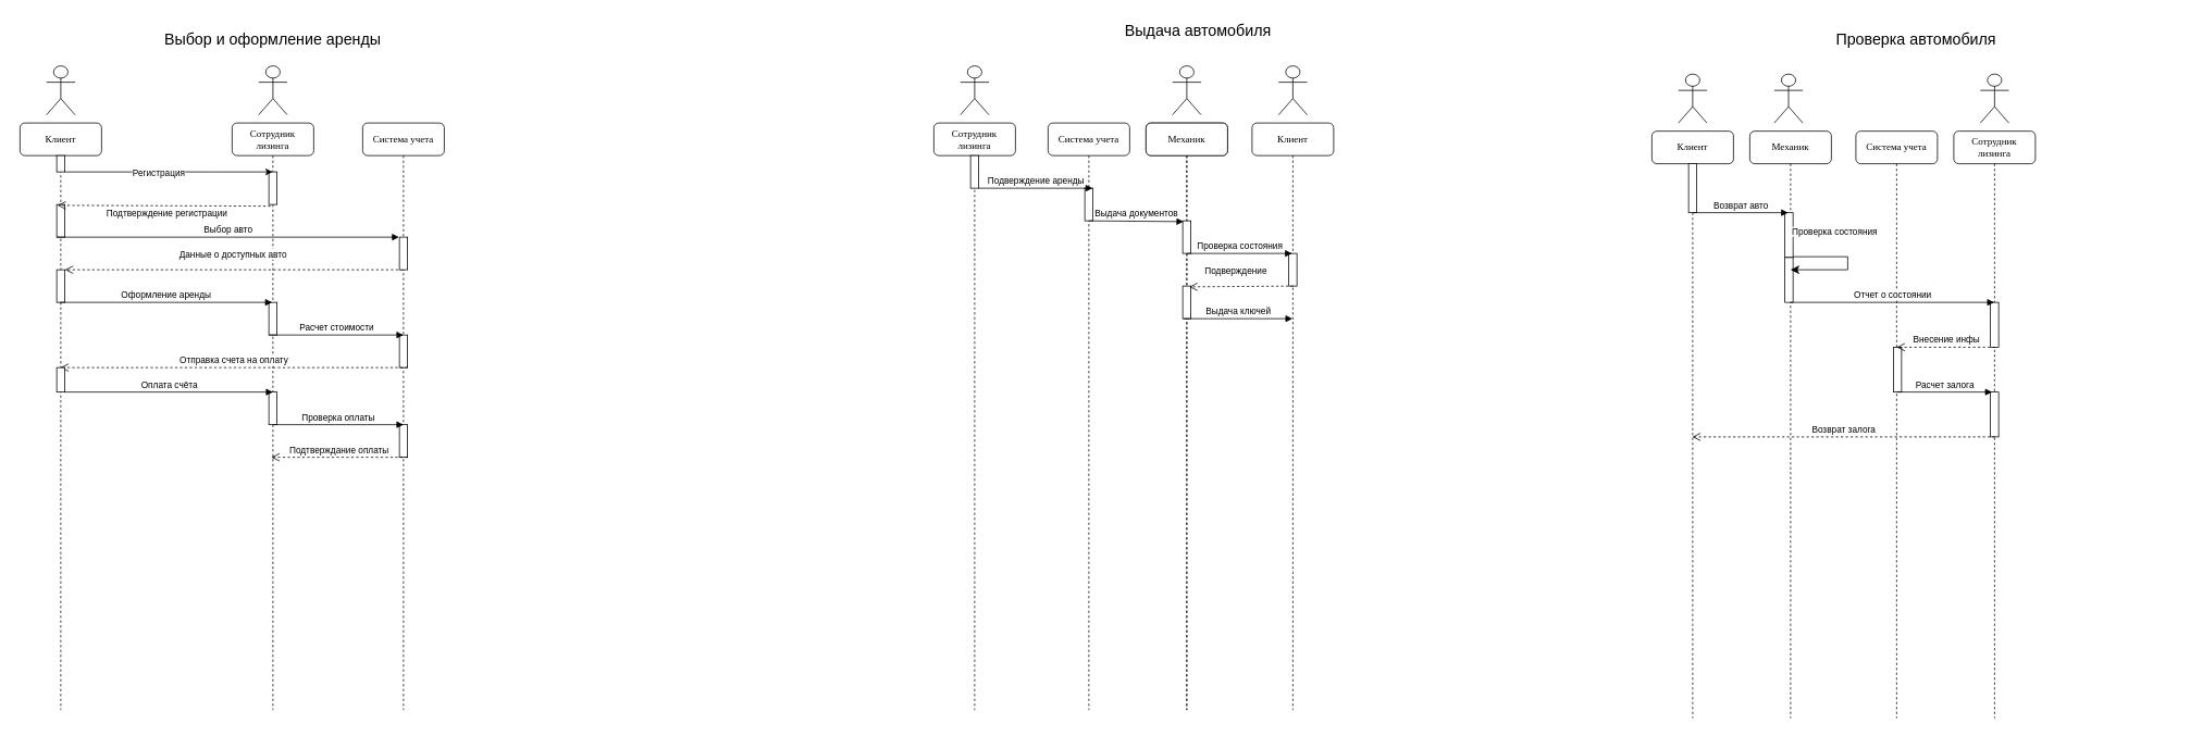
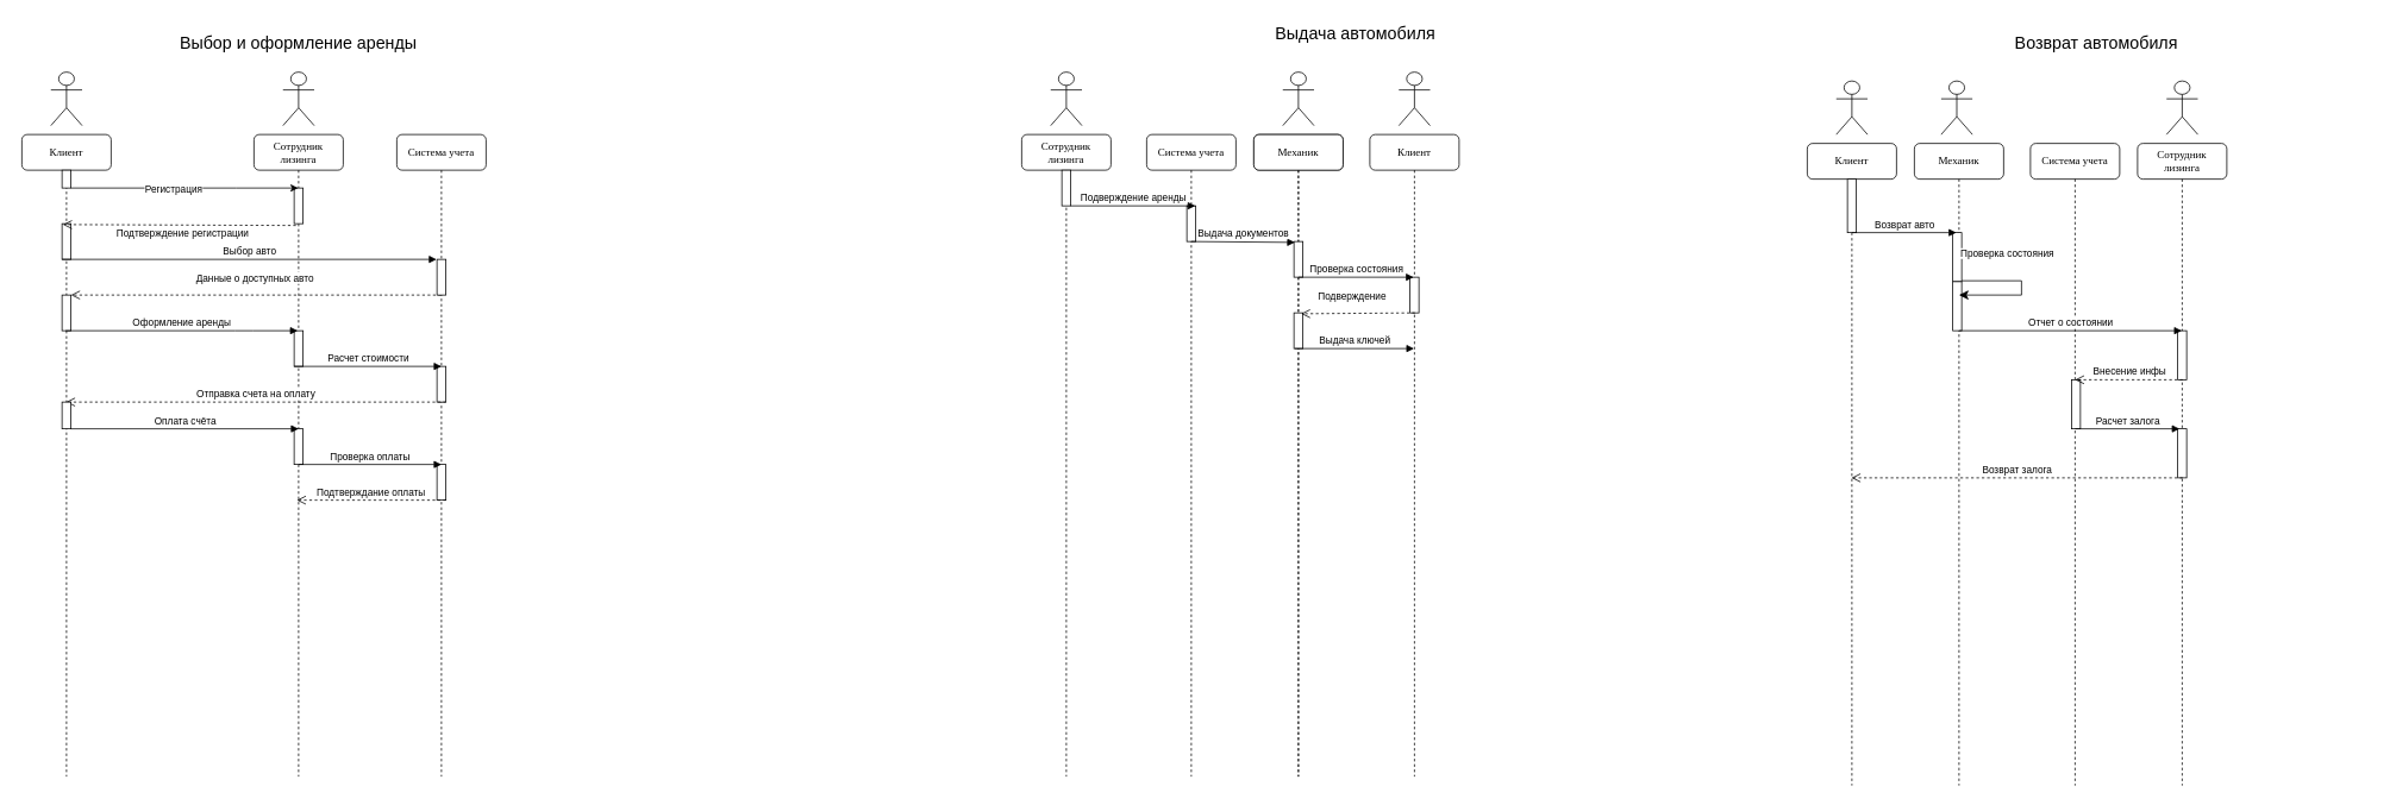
  <mxCell id="0" />
  <mxCell id="1" parent="0" />
  <mxCell id="2" value="Сотрудник лизинга" style="shape=umlLifeline;perimeter=lifelinePerimeter;whiteSpace=wrap;html=1;container=1;collapsible=0;recursiveResize=0;outlineConnect=0;rounded=1;shadow=0;comic=0;labelBackgroundColor=none;strokeWidth=1;fontFamily=Verdana;fontSize=12;align=center;" parent="1" vertex="1"><mxGeometry x="284" y="150" width="100" height="720" as="geometry" /></mxCell>
  <mxCell id="3" value="" style="html=1;points=[];perimeter=orthogonalPerimeter;" parent="2" vertex="1"><mxGeometry x="45" y="220" width="10" height="40" as="geometry" /></mxCell>
  <mxCell id="4" value="" style="html=1;points=[];perimeter=orthogonalPerimeter;" parent="2" vertex="1"><mxGeometry x="45" y="60" width="10" height="40" as="geometry" /></mxCell>
  <mxCell id="5" value="" style="html=1;verticalAlign=bottom;endArrow=open;dashed=1;endSize=8;" parent="2" edge="1"><mxGeometry relative="1" as="geometry"><mxPoint x="209.5" y="180" as="sourcePoint" /><mxPoint x="-205" y="180" as="targetPoint" /><Array as="points"><mxPoint x="-10" y="180" /></Array></mxGeometry></mxCell>
  <mxCell id="6" value="" style="html=1;points=[];perimeter=orthogonalPerimeter;" parent="2" vertex="1"><mxGeometry x="45" y="330" width="10" height="40" as="geometry" /></mxCell>
  <mxCell id="7" value="Система учета" style="shape=umlLifeline;perimeter=lifelinePerimeter;whiteSpace=wrap;html=1;container=1;collapsible=0;recursiveResize=0;outlineConnect=0;rounded=1;shadow=0;comic=0;labelBackgroundColor=none;strokeWidth=1;fontFamily=Verdana;fontSize=12;align=center;" parent="1" vertex="1"><mxGeometry x="444" y="150" width="100" height="720" as="geometry" /></mxCell>
  <mxCell id="8" value="" style="html=1;points=[];perimeter=orthogonalPerimeter;" parent="7" vertex="1"><mxGeometry x="45" y="140" width="10" height="40" as="geometry" /></mxCell>
  <mxCell id="9" value="" style="html=1;points=[];perimeter=orthogonalPerimeter;" parent="7" vertex="1"><mxGeometry x="45" y="260" width="10" height="40" as="geometry" /></mxCell>
  <mxCell id="10" value="" style="html=1;points=[];perimeter=orthogonalPerimeter;" parent="7" vertex="1"><mxGeometry x="45" y="370" width="10" height="40" as="geometry" /></mxCell>
  <mxCell id="11" value="Проверка оплаты" style="html=1;verticalAlign=bottom;endArrow=block;" parent="7" edge="1"><mxGeometry width="80" relative="1" as="geometry"><mxPoint x="-110" y="370" as="sourcePoint" /><mxPoint x="50" y="370" as="targetPoint" /></mxGeometry></mxCell>
  <mxCell id="12" value="Клиент" style="shape=umlLifeline;perimeter=lifelinePerimeter;whiteSpace=wrap;html=1;container=1;collapsible=0;recursiveResize=0;outlineConnect=0;rounded=1;shadow=0;comic=0;labelBackgroundColor=none;strokeWidth=1;fontFamily=Verdana;fontSize=12;align=center;" parent="1" vertex="1"><mxGeometry x="24" y="150" width="100" height="720" as="geometry" /></mxCell>
  <mxCell id="13" value="" style="html=1;points=[];perimeter=orthogonalPerimeter;" parent="12" vertex="1"><mxGeometry x="45" y="40" width="10" height="20" as="geometry" /></mxCell>
  <mxCell id="14" value="" style="html=1;points=[];perimeter=orthogonalPerimeter;" parent="12" vertex="1"><mxGeometry x="45" y="100" width="10" height="40" as="geometry" /></mxCell>
  <mxCell id="15" value="" style="shape=umlActor;verticalLabelPosition=bottom;verticalAlign=top;html=1;outlineConnect=0;" parent="1" vertex="1"><mxGeometry x="56.5" y="80" width="35" height="60" as="geometry" /></mxCell>
  <mxCell id="16" value="" style="shape=umlActor;verticalLabelPosition=bottom;verticalAlign=top;html=1;outlineConnect=0;" parent="1" vertex="1"><mxGeometry x="316.5" y="80" width="35" height="60" as="geometry" /></mxCell>
  <mxCell id="17" value="&lt;font style=&quot;font-size: 19px&quot;&gt;Выбор и оформление аренды&lt;/font&gt;" style="text;whiteSpace=wrap;html=1;align=center;" parent="1" vertex="1"><mxGeometry x="20.25" y="30" width="627.5" height="30" as="geometry" /></mxCell>
  <mxCell id="18" style="edgeStyle=orthogonalEdgeStyle;rounded=0;orthogonalLoop=1;jettySize=auto;html=1;" parent="1" source="13" target="2" edge="1"><mxGeometry relative="1" as="geometry"><Array as="points"><mxPoint x="264" y="210" /><mxPoint x="264" y="210" /></Array><mxPoint x="204" y="230" as="targetPoint" /></mxGeometry></mxCell>
  <mxCell id="19" value="Регистрация" style="edgeLabel;html=1;align=center;verticalAlign=middle;resizable=0;points=[];" parent="18" vertex="1" connectable="0"><mxGeometry x="-0.238" y="1" relative="1" as="geometry"><mxPoint x="17" y="1" as="offset" /></mxGeometry></mxCell>
  <mxCell id="20" value="Данные о доступных авто" style="html=1;verticalAlign=bottom;endArrow=open;dashed=1;endSize=8;" parent="1" source="67" target="12" edge="1"><mxGeometry y="213" relative="1" as="geometry"><mxPoint x="494" y="390" as="sourcePoint" /><mxPoint x="414" y="390" as="targetPoint" /><Array as="points" /><mxPoint x="211" y="-30" as="offset" /></mxGeometry></mxCell>
  <mxCell id="21" value="Отправка счета на оплату" style="html=1;verticalAlign=bottom;endArrow=open;dashed=1;endSize=8;exitX=1;exitY=1;exitDx=0;exitDy=0;exitPerimeter=0;" parent="1" source="9" target="12" edge="1"><mxGeometry relative="1" as="geometry"><mxPoint x="334" y="430" as="sourcePoint" /><mxPoint x="254" y="430" as="targetPoint" /></mxGeometry></mxCell>
  <mxCell id="22" value="Система учета" style="shape=umlLifeline;perimeter=lifelinePerimeter;whiteSpace=wrap;html=1;container=1;collapsible=0;recursiveResize=0;outlineConnect=0;rounded=1;shadow=0;comic=0;labelBackgroundColor=none;strokeWidth=1;fontFamily=Verdana;fontSize=12;align=center;" parent="1" vertex="1"><mxGeometry x="1284" y="150" width="100" height="720" as="geometry" /></mxCell>
  <mxCell id="23" value="" style="html=1;points=[];perimeter=orthogonalPerimeter;" parent="22" vertex="1"><mxGeometry x="45" y="80" width="10" height="40" as="geometry" /></mxCell>
  <mxCell id="24" value="Складской рабочий" style="shape=umlLifeline;perimeter=lifelinePerimeter;whiteSpace=wrap;html=1;container=1;collapsible=0;recursiveResize=0;outlineConnect=0;rounded=1;shadow=0;comic=0;labelBackgroundColor=none;strokeWidth=1;fontFamily=Verdana;fontSize=12;align=center;" parent="1" vertex="1"><mxGeometry x="1404" y="150" width="100" height="720" as="geometry" /></mxCell>
- <mxCell id="25" value="&lt;font style=&quot;font-size: 19px&quot;&gt;Выдача автомобиля&lt;/font&gt;" style="text;whiteSpace=wrap;html=1;align=center;" parent="1" vertex="1"><mxGeometry x="1154" y="20" width="627.5" height="30" as="geometry" /></mxCell>
+ <mxCell id="25" value="&lt;font style=&quot;font-size: 19px&quot;&gt;Выдача автомобиля&lt;/font&gt;" style="text;whiteSpace=wrap;html=1;align=center;" parent="1" vertex="1"><mxGeometry x="1204" y="20" width="627.5" height="30" as="geometry" /></mxCell>
  <mxCell id="26" value="" style="group" parent="1" vertex="1" connectable="0"><mxGeometry x="1144" y="80" width="100" height="790" as="geometry" /></mxCell>
  <mxCell id="27" value="Сотрудник лизинга" style="shape=umlLifeline;perimeter=lifelinePerimeter;whiteSpace=wrap;html=1;container=1;collapsible=0;recursiveResize=0;outlineConnect=0;rounded=1;shadow=0;comic=0;labelBackgroundColor=none;strokeWidth=1;fontFamily=Verdana;fontSize=12;align=center;" parent="26" vertex="1"><mxGeometry y="70" width="100" height="720" as="geometry" /></mxCell>
  <mxCell id="28" value="" style="shape=umlActor;verticalLabelPosition=bottom;verticalAlign=top;html=1;outlineConnect=0;" parent="26" vertex="1"><mxGeometry x="32.5" width="35" height="60" as="geometry" /></mxCell>
  <mxCell id="29" value="" style="html=1;points=[];perimeter=orthogonalPerimeter;" parent="26" vertex="1"><mxGeometry x="45" y="110" width="10" height="40" as="geometry" /></mxCell>
  <mxCell id="30" value="Подверждение аренды" style="html=1;verticalAlign=bottom;endArrow=block;" parent="26" edge="1"><mxGeometry width="80" relative="1" as="geometry"><mxPoint x="55" y="150" as="sourcePoint" /><mxPoint x="194.5" y="150" as="targetPoint" /></mxGeometry></mxCell>
  <mxCell id="31" value="" style="group" parent="1" vertex="1" connectable="0"><mxGeometry x="1404" y="80" width="100" height="790" as="geometry" /></mxCell>
  <mxCell id="32" value="" style="shape=umlActor;verticalLabelPosition=bottom;verticalAlign=top;html=1;outlineConnect=0;" parent="31" vertex="1"><mxGeometry x="32.5" width="35" height="60" as="geometry" /></mxCell>
  <mxCell id="33" value="Механик" style="shape=umlLifeline;perimeter=lifelinePerimeter;whiteSpace=wrap;html=1;container=1;collapsible=0;recursiveResize=0;outlineConnect=0;rounded=1;shadow=0;comic=0;labelBackgroundColor=none;strokeWidth=1;fontFamily=Verdana;fontSize=12;align=center;" parent="31" vertex="1"><mxGeometry y="70" width="100" height="720" as="geometry" /></mxCell>
  <mxCell id="34" value="" style="html=1;points=[];perimeter=orthogonalPerimeter;" parent="33" vertex="1"><mxGeometry x="45" y="120" width="10" height="40" as="geometry" /></mxCell>
  <mxCell id="35" value="Выдача документов" style="html=1;verticalAlign=bottom;endArrow=block;entryX=0.1;entryY=0.025;entryDx=0;entryDy=0;entryPerimeter=0;" parent="31" target="34" edge="1"><mxGeometry width="80" relative="1" as="geometry"><mxPoint x="-70" y="190" as="sourcePoint" /><mxPoint x="40" y="190" as="targetPoint" /></mxGeometry></mxCell>
  <mxCell id="36" value="" style="html=1;points=[];perimeter=orthogonalPerimeter;" parent="31" vertex="1"><mxGeometry x="45" y="270" width="10" height="40" as="geometry" /></mxCell>
  <mxCell id="37" value="" style="group" parent="1" vertex="1" connectable="0"><mxGeometry x="1534" y="80" width="100" height="790" as="geometry" /></mxCell>
  <mxCell id="38" value="Клиент" style="shape=umlLifeline;perimeter=lifelinePerimeter;whiteSpace=wrap;html=1;container=1;collapsible=0;recursiveResize=0;outlineConnect=0;rounded=1;shadow=0;comic=0;labelBackgroundColor=none;strokeWidth=1;fontFamily=Verdana;fontSize=12;align=center;" parent="37" vertex="1"><mxGeometry y="70" width="100" height="720" as="geometry" /></mxCell>
  <mxCell id="39" value="" style="html=1;points=[];perimeter=orthogonalPerimeter;" parent="38" vertex="1"><mxGeometry x="45" y="160" width="10" height="40" as="geometry" /></mxCell>
  <mxCell id="40" value="" style="shape=umlActor;verticalLabelPosition=bottom;verticalAlign=top;html=1;outlineConnect=0;" parent="37" vertex="1"><mxGeometry x="32.5" width="35" height="60" as="geometry" /></mxCell>
  <mxCell id="41" value="Подверждение" style="html=1;verticalAlign=bottom;endArrow=open;dashed=1;endSize=8;entryX=0.8;entryY=0.025;entryDx=0;entryDy=0;entryPerimeter=0;" parent="37" target="36" edge="1"><mxGeometry x="0.105" y="-11" relative="1" as="geometry"><mxPoint x="50.5" y="270" as="sourcePoint" /><mxPoint x="-70" y="270" as="targetPoint" /><mxPoint as="offset" /></mxGeometry></mxCell>
  <mxCell id="42" value="Выдача ключей" style="html=1;verticalAlign=bottom;endArrow=block;" parent="37" target="38" edge="1"><mxGeometry width="80" relative="1" as="geometry"><mxPoint x="-84" y="310" as="sourcePoint" /><mxPoint x="45" y="310" as="targetPoint" /></mxGeometry></mxCell>
  <mxCell id="43" value="Система учета" style="shape=umlLifeline;perimeter=lifelinePerimeter;whiteSpace=wrap;html=1;container=1;collapsible=0;recursiveResize=0;outlineConnect=0;rounded=1;shadow=0;comic=0;labelBackgroundColor=none;strokeWidth=1;fontFamily=Verdana;fontSize=12;align=center;" parent="1" vertex="1"><mxGeometry x="2274" y="160" width="100" height="720" as="geometry" /></mxCell>
  <mxCell id="44" value="" style="html=1;points=[];perimeter=orthogonalPerimeter;" parent="43" vertex="1"><mxGeometry x="46" y="265" width="10" height="55" as="geometry" /></mxCell>
  <mxCell id="45" value="Сотрудник лизинга" style="shape=umlLifeline;perimeter=lifelinePerimeter;whiteSpace=wrap;html=1;container=1;collapsible=0;recursiveResize=0;outlineConnect=0;rounded=1;shadow=0;comic=0;labelBackgroundColor=none;strokeWidth=1;fontFamily=Verdana;fontSize=12;align=center;" parent="1" vertex="1"><mxGeometry x="2394" y="160" width="100" height="720" as="geometry" /></mxCell>
  <mxCell id="46" value="" style="html=1;points=[];perimeter=orthogonalPerimeter;" parent="45" vertex="1"><mxGeometry x="45" y="210" width="10" height="55" as="geometry" /></mxCell>
  <mxCell id="47" value="" style="html=1;points=[];perimeter=orthogonalPerimeter;" parent="45" vertex="1"><mxGeometry x="45" y="320" width="10" height="55" as="geometry" /></mxCell>
- <mxCell id="48" value="&lt;span style=&quot;font-size: 19px&quot;&gt;Проверка автомобиля&lt;/span&gt;" style="text;whiteSpace=wrap;html=1;align=center;" parent="1" vertex="1"><mxGeometry x="2034" y="30" width="627.5" height="30" as="geometry" /></mxCell>
+ <mxCell id="48" value="&lt;span style=&quot;font-size: 19px&quot;&gt;Возврат автомобиля&lt;/span&gt;" style="text;whiteSpace=wrap;html=1;align=center;" parent="1" vertex="1"><mxGeometry x="2034" y="30" width="627.5" height="30" as="geometry" /></mxCell>
  <mxCell id="49" value="" style="group" parent="1" vertex="1" connectable="0"><mxGeometry x="2024" y="90" width="100" height="790" as="geometry" /></mxCell>
  <mxCell id="50" value="Клиент" style="shape=umlLifeline;perimeter=lifelinePerimeter;whiteSpace=wrap;html=1;container=1;collapsible=0;recursiveResize=0;outlineConnect=0;rounded=1;shadow=0;comic=0;labelBackgroundColor=none;strokeWidth=1;fontFamily=Verdana;fontSize=12;align=center;" parent="49" vertex="1"><mxGeometry y="70" width="100" height="720" as="geometry" /></mxCell>
  <mxCell id="51" value="" style="shape=umlActor;verticalLabelPosition=bottom;verticalAlign=top;html=1;outlineConnect=0;" parent="49" vertex="1"><mxGeometry x="32.5" width="35" height="60" as="geometry" /></mxCell>
  <mxCell id="52" value="" style="html=1;points=[];perimeter=orthogonalPerimeter;" parent="49" vertex="1"><mxGeometry x="45" y="110" width="10" height="60" as="geometry" /></mxCell>
  <mxCell id="53" value="" style="group" parent="1" vertex="1" connectable="0"><mxGeometry x="2144" y="90" width="270" height="790" as="geometry" /></mxCell>
  <mxCell id="54" value="Механик" style="shape=umlLifeline;perimeter=lifelinePerimeter;whiteSpace=wrap;html=1;container=1;collapsible=0;recursiveResize=0;outlineConnect=0;rounded=1;shadow=0;comic=0;labelBackgroundColor=none;strokeWidth=1;fontFamily=Verdana;fontSize=12;align=center;" parent="53" vertex="1"><mxGeometry y="70" width="100" height="720" as="geometry" /></mxCell>
  <mxCell id="55" value="" style="html=1;points=[];perimeter=orthogonalPerimeter;" parent="54" vertex="1"><mxGeometry x="43" y="100" width="10" height="55" as="geometry" /></mxCell>
  <mxCell id="56" value="" style="html=1;points=[];perimeter=orthogonalPerimeter;" parent="54" vertex="1"><mxGeometry x="43" y="155" width="10" height="55" as="geometry" /></mxCell>
  <mxCell id="57" value="" style="edgeStyle=segmentEdgeStyle;endArrow=classic;html=1;curved=0;rounded=0;endSize=8;startSize=8;exitX=1;exitY=0.982;exitDx=0;exitDy=0;exitPerimeter=0;" parent="54" source="55" edge="1"><mxGeometry width="50" height="50" relative="1" as="geometry"><mxPoint x="110" y="150" as="sourcePoint" /><mxPoint x="50" y="170" as="targetPoint" /><Array as="points"><mxPoint x="120" y="154" /><mxPoint x="120" y="170" /><mxPoint x="52" y="170" /></Array></mxGeometry></mxCell>
  <mxCell id="58" value="" style="shape=umlActor;verticalLabelPosition=bottom;verticalAlign=top;html=1;outlineConnect=0;" parent="53" vertex="1"><mxGeometry x="30" width="35" height="60" as="geometry" /></mxCell>
  <mxCell id="59" value="Возврат авто" style="html=1;verticalAlign=bottom;endArrow=block;entryX=0.4;entryY=0;entryDx=0;entryDy=0;entryPerimeter=0;" parent="53" target="55" edge="1"><mxGeometry width="80" relative="1" as="geometry"><mxPoint x="-70" y="170" as="sourcePoint" /><mxPoint x="40" y="170" as="targetPoint" /></mxGeometry></mxCell>
  <mxCell id="60" value="&lt;span style=&quot;color: rgb(0, 0, 0); font-family: Helvetica; font-size: 11px; font-style: normal; font-variant-ligatures: normal; font-variant-caps: normal; font-weight: 400; letter-spacing: normal; orphans: 2; text-align: center; text-indent: 0px; text-transform: none; widows: 2; word-spacing: 0px; -webkit-text-stroke-width: 0px; white-space: nowrap; background-color: rgb(255, 255, 255); text-decoration-thickness: initial; text-decoration-style: initial; text-decoration-color: initial; display: inline !important; float: none;&quot;&gt;Проверка состояния&lt;/span&gt;" style="text;whiteSpace=wrap;html=1;" parent="53" vertex="1"><mxGeometry x="50" y="180" width="220" height="40" as="geometry" /></mxCell>
  <mxCell id="61" value="Внесение инфы" style="html=1;verticalAlign=bottom;endArrow=open;dashed=1;endSize=8;" parent="53" edge="1"><mxGeometry relative="1" as="geometry"><mxPoint x="300.5" y="335" as="sourcePoint" /><mxPoint x="180" y="335" as="targetPoint" /></mxGeometry></mxCell>
  <mxCell id="62" value="Расчет залога" style="html=1;verticalAlign=bottom;endArrow=block;entryX=0.4;entryY=0;entryDx=0;entryDy=0;entryPerimeter=0;" parent="53" edge="1"><mxGeometry width="80" relative="1" as="geometry"><mxPoint x="180" y="390" as="sourcePoint" /><mxPoint x="297" y="390" as="targetPoint" /></mxGeometry></mxCell>
  <mxCell id="63" value="Возврат залога" style="html=1;verticalAlign=bottom;endArrow=open;dashed=1;endSize=8;" parent="53" target="50" edge="1"><mxGeometry relative="1" as="geometry"><mxPoint x="300.5" y="445" as="sourcePoint" /><mxPoint x="60" y="445" as="targetPoint" /></mxGeometry></mxCell>
  <mxCell id="64" value="Подтверждение регистрации" style="edgeLabel;html=1;align=center;verticalAlign=middle;resizable=0;points=[];" parent="1" vertex="1" connectable="0"><mxGeometry x="203" y="260" as="geometry" /></mxCell>
  <mxCell id="65" value="" style="html=1;verticalAlign=bottom;endArrow=open;dashed=1;endSize=8;exitX=0.2;exitY=1.05;exitDx=0;exitDy=0;exitPerimeter=0;entryX=0.1;entryY=0.025;entryDx=0;entryDy=0;entryPerimeter=0;" parent="1" source="4" target="14" edge="1"><mxGeometry relative="1" as="geometry"><mxPoint x="331" y="252" as="sourcePoint" /><mxPoint x="74" y="270" as="targetPoint" /><Array as="points" /></mxGeometry></mxCell>
  <mxCell id="66" value="Выбор авто" style="html=1;verticalAlign=bottom;endArrow=block;" parent="1" edge="1"><mxGeometry width="80" relative="1" as="geometry"><mxPoint x="69" y="290" as="sourcePoint" /><mxPoint x="488.5" y="290" as="targetPoint" /></mxGeometry></mxCell>
  <mxCell id="67" value="" style="html=1;points=[];perimeter=orthogonalPerimeter;" parent="1" vertex="1"><mxGeometry x="69" y="330" width="10" height="40" as="geometry" /></mxCell>
  <mxCell id="68" value="Оформление аренды" style="html=1;verticalAlign=bottom;endArrow=block;" parent="1" edge="1"><mxGeometry width="80" relative="1" as="geometry"><mxPoint x="73" y="370" as="sourcePoint" /><mxPoint x="333" y="370" as="targetPoint" /><Array as="points"><mxPoint x="273" y="370" /></Array></mxGeometry></mxCell>
  <mxCell id="69" value="Расчет стоимости" style="html=1;verticalAlign=bottom;endArrow=block;entryX=0.5;entryY=0;entryDx=0;entryDy=0;entryPerimeter=0;" parent="1" target="9" edge="1"><mxGeometry width="80" relative="1" as="geometry"><mxPoint x="329" y="410" as="sourcePoint" /><mxPoint x="488.5" y="410" as="targetPoint" /></mxGeometry></mxCell>
  <mxCell id="70" value="Оплата счёта" style="html=1;verticalAlign=bottom;endArrow=block;" parent="1" edge="1"><mxGeometry width="80" relative="1" as="geometry"><mxPoint x="79" y="480" as="sourcePoint" /><mxPoint x="334" y="480" as="targetPoint" /></mxGeometry></mxCell>
  <mxCell id="71" value="" style="html=1;points=[];perimeter=orthogonalPerimeter;" parent="1" vertex="1"><mxGeometry x="69" y="450" width="10" height="30" as="geometry" /></mxCell>
  <mxCell id="72" value="Подтверждание оплаты" style="html=1;verticalAlign=bottom;endArrow=open;dashed=1;endSize=8;exitX=1;exitY=1;exitDx=0;exitDy=0;exitPerimeter=0;entryX=0.3;entryY=0;entryDx=0;entryDy=0;entryPerimeter=0;" parent="1" edge="1"><mxGeometry relative="1" as="geometry"><mxPoint x="499" y="560" as="sourcePoint" /><mxPoint x="332" y="560" as="targetPoint" /></mxGeometry></mxCell>
  <mxCell id="73" value="Проверка состояния" style="html=1;verticalAlign=bottom;endArrow=block;entryX=0.4;entryY=0;entryDx=0;entryDy=0;entryPerimeter=0;" parent="1" target="39" edge="1"><mxGeometry width="80" relative="1" as="geometry"><mxPoint x="1454" y="310" as="sourcePoint" /><mxPoint x="1570" y="311" as="targetPoint" /></mxGeometry></mxCell>
  <mxCell id="74" value="Отчет о состоянии" style="html=1;verticalAlign=bottom;endArrow=block;" parent="1" target="45" edge="1"><mxGeometry x="0.002" width="80" relative="1" as="geometry"><mxPoint x="2194" y="370" as="sourcePoint" /><mxPoint x="2311" y="370" as="targetPoint" /><mxPoint as="offset" /></mxGeometry></mxCell>
  <mxCell id="75" value="" style="shape=umlActor;verticalLabelPosition=bottom;verticalAlign=top;html=1;outlineConnect=0;" vertex="1" parent="1"><mxGeometry x="2426.5" y="90" width="35" height="60" as="geometry" /></mxCell>
